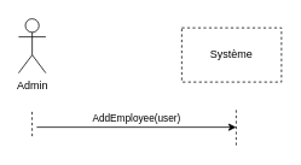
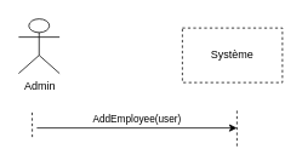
  <mxCell id="0" />
  <mxCell id="1" parent="0" />
- <mxCell id="2" value="Admin" style="shape=umlActor;verticalLabelPosition=bottom;labelBackgroundColor=#ffffff;verticalAlign=top;html=1;outlineConnect=0;" parent="1" vertex="1"><mxGeometry x="20" y="20" width="30" height="60" as="geometry" /></mxCell>
+ <mxCell id="2" value="Admin" style="shape=umlActor;verticalLabelPosition=bottom;labelBackgroundColor=#ffffff;verticalAlign=top;html=1;outlineConnect=0;" parent="1" vertex="1"><mxGeometry x="20" y="20" width="45" height="60" as="geometry" /></mxCell>
  <mxCell id="3" value="AddEmployee(user)" style="endArrow=classic;html=1;" parent="1" edge="1"><mxGeometry y="10" width="50" height="50" relative="1" as="geometry"><mxPoint x="40" y="140" as="sourcePoint" /><mxPoint x="260" y="140" as="targetPoint" /><mxPoint as="offset" /></mxGeometry></mxCell>
  <mxCell id="4" value="Système" style="rounded=0;whiteSpace=wrap;html=1;dashed=1;" parent="1" vertex="1"><mxGeometry x="200" y="30" width="110" height="60" as="geometry" /></mxCell>
  <mxCell id="5" value="" style="endArrow=none;dashed=1;html=1;" parent="1" edge="1"><mxGeometry width="50" height="50" relative="1" as="geometry"><mxPoint x="260" y="160" as="sourcePoint" /><mxPoint x="260" y="120" as="targetPoint" /></mxGeometry></mxCell>
  <mxCell id="6" value="" style="endArrow=none;dashed=1;html=1;" parent="1" edge="1"><mxGeometry width="50" height="50" relative="1" as="geometry"><mxPoint x="35" y="150" as="sourcePoint" /><mxPoint x="34.88" y="120" as="targetPoint" /></mxGeometry></mxCell>
